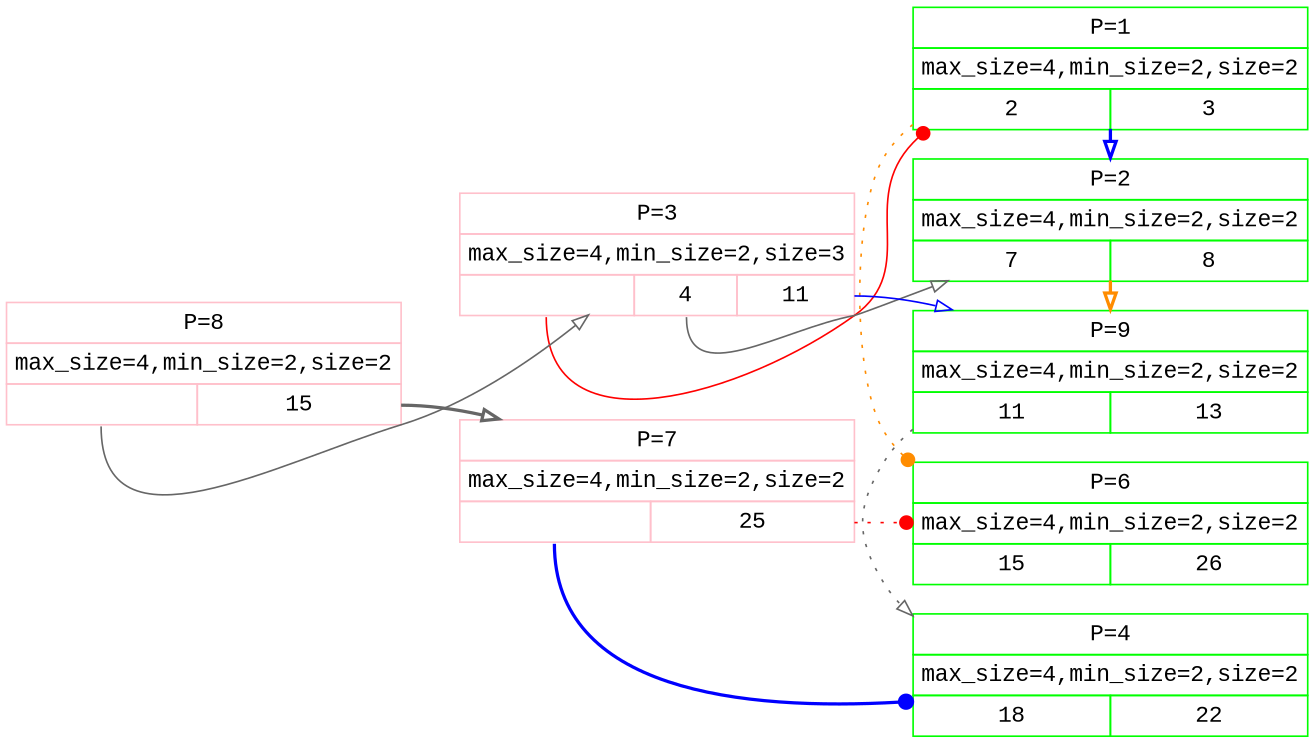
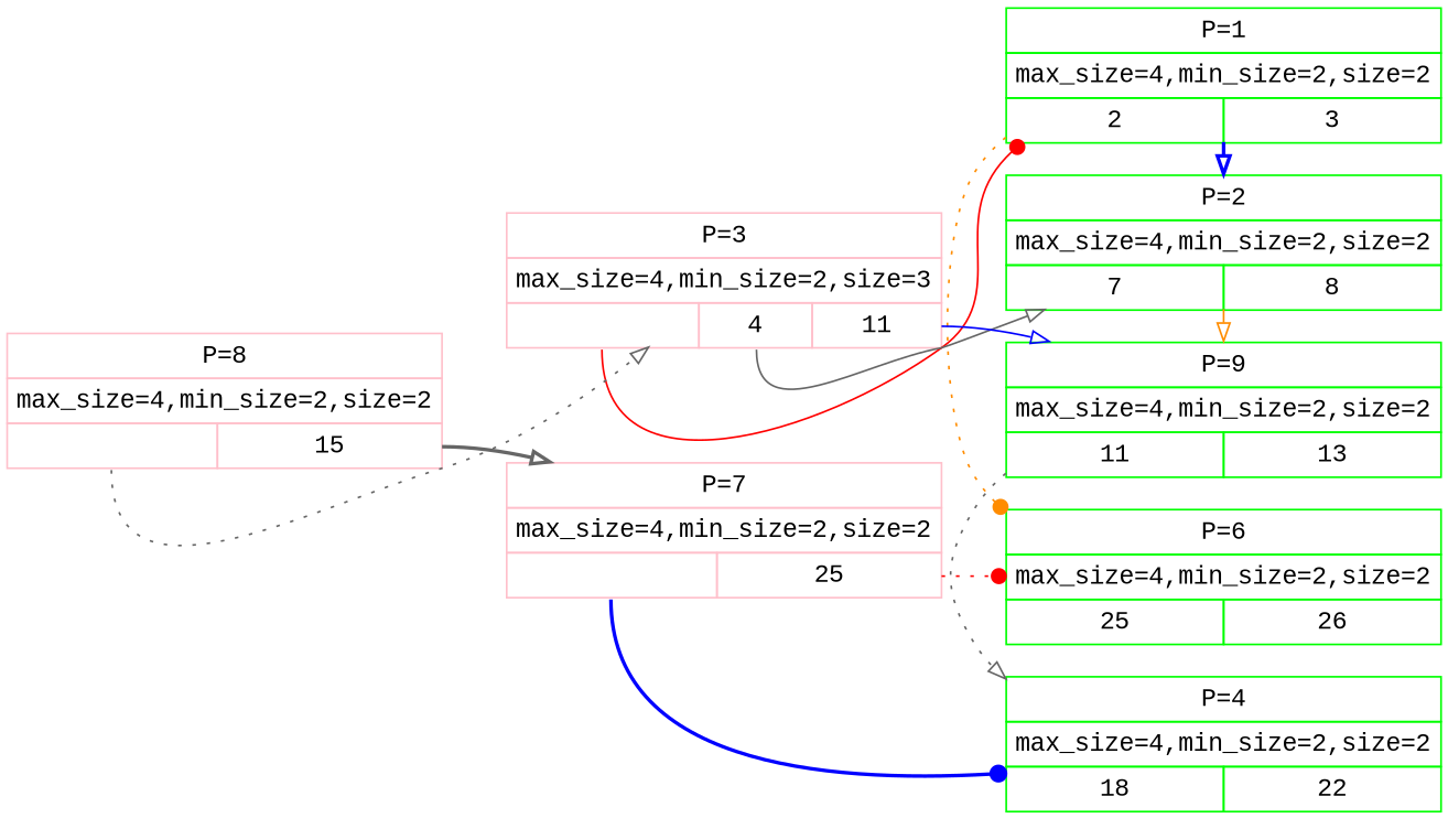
  digraph {
    fontname="Liberation Mono"
    rankdir=LR
    node [color=green fontname="Liberation Mono" shape=plain]
    edge [arrowhead=onormal color=gray40 fontname="Liberation Mono" style=dotted]
    n1 [label=<<TABLE BORDER="0" CELLBORDER="1" CELLSPACING="0" CELLPADDING="4"> <TR><TD COLSPAN="2">P=1</TD></TR> <TR><TD COLSPAN="2">max_size=4,min_size=2,size=2</TD></TR> <TR><TD>2</TD> <TD>3</TD> </TR></TABLE>>]
    n2 [label=<<TABLE BORDER="0" CELLBORDER="1" CELLSPACING="0" CELLPADDING="4"> <TR><TD COLSPAN="2">P=2</TD></TR> <TR><TD COLSPAN="2">max_size=4,min_size=2,size=2</TD></TR> <TR><TD>7</TD> <TD>8</TD> </TR></TABLE>>]
    n3 [label=<<TABLE BORDER="0" CELLBORDER="1" CELLSPACING="0" CELLPADDING="4"> <TR><TD COLSPAN="2">P=9</TD></TR> <TR><TD COLSPAN="2">max_size=4,min_size=2,size=2</TD></TR> <TR><TD>11</TD> <TD>13</TD> </TR></TABLE>>]
    n4 [label=<<TABLE BORDER="0" CELLBORDER="1" CELLSPACING="0" CELLPADDING="4"> <TR><TD COLSPAN="2">P=4</TD></TR> <TR><TD COLSPAN="2">max_size=4,min_size=2,size=2</TD></TR> <TR><TD>18</TD> <TD>22</TD> </TR></TABLE>>]
-   n5 [label=<<TABLE BORDER="0" CELLBORDER="1" CELLSPACING="0" CELLPADDING="4"> <TR><TD COLSPAN="2">P=6</TD></TR> <TR><TD COLSPAN="2">max_size=4,min_size=2,size=2</TD></TR> <TR><TD>15</TD> <TD>26</TD> </TR></TABLE>>]
+   n5 [label=<<TABLE BORDER="0" CELLBORDER="1" CELLSPACING="0" CELLPADDING="4"> <TR><TD COLSPAN="2">P=6</TD></TR> <TR><TD COLSPAN="2">max_size=4,min_size=2,size=2</TD></TR> <TR><TD>25</TD> <TD>26</TD> </TR></TABLE>>]
    n6 [color=pink label=<<TABLE BORDER="0" CELLBORDER="1" CELLSPACING="0" CELLPADDING="4"> <TR><TD COLSPAN="3">P=3</TD></TR> <TR><TD COLSPAN="3">max_size=4,min_size=2,size=3</TD></TR> <TR><TD PORT="p1"> </TD> <TD PORT="p2">4</TD> <TD PORT="p9">11</TD> </TR></TABLE>>]
    n7 [color=pink label=<<TABLE BORDER="0" CELLBORDER="1" CELLSPACING="0" CELLPADDING="4"> <TR><TD COLSPAN="2">P=7</TD></TR> <TR><TD COLSPAN="2">max_size=4,min_size=2,size=2</TD></TR> <TR><TD PORT="p4"> </TD> <TD PORT="p6">25</TD> </TR></TABLE>>]
    n8 [color=pink label=<<TABLE BORDER="0" CELLBORDER="1" CELLSPACING="0" CELLPADDING="4"> <TR><TD COLSPAN="2">P=8</TD></TR> <TR><TD COLSPAN="2">max_size=4,min_size=2,size=2</TD></TR> <TR><TD PORT="p3"> </TD> <TD PORT="p7">15</TD> </TR></TABLE>>]
    subgraph sub_1 {
      rank=same
      n1
      n2
    }
    subgraph sub_2 {
      rank=same
      n2
      n3
    }
    subgraph sub_3 {
      rank=same
      n3
      n4
    }
    subgraph sub_4 {
      rank=same
      n4
      n5
    }
    subgraph sub_5 {
      rank=same
      n6
      n7
    }
    n1 -> n2 [color=blue style=bold]
    n1 -> n5 [arrowhead=dot color=darkorange]
-   n2 -> n3 [color=darkorange style=bold]
+   n2 -> n3 [color=darkorange style=solid]
    n3 -> n4
    n6 -> n1 [arrowhead=dot color=red style=solid tailport=p1]
    n6 -> n2 [style=solid tailport=p2]
    n6 -> n3 [color=blue style=solid tailport=p9]
    n7 -> n4 [arrowhead=dot color=blue style=bold tailport=p4]
    n7 -> n5 [arrowhead=dot color=red tailport=p6]
-   n8 -> n6 [style=solid tailport=p3]
+   n8 -> n6 [tailport=p3]
    n8 -> n7 [style=bold tailport=p7]
  }
